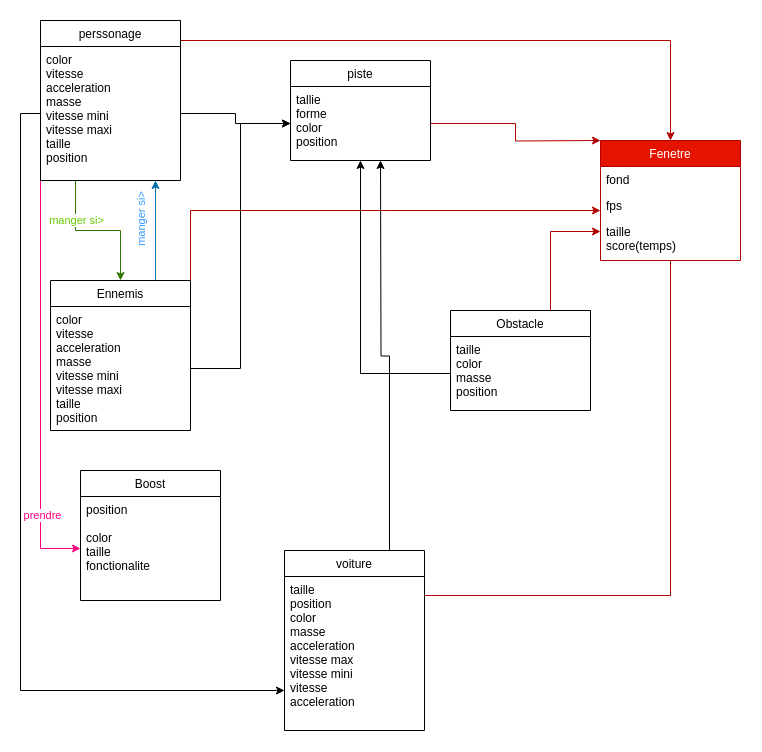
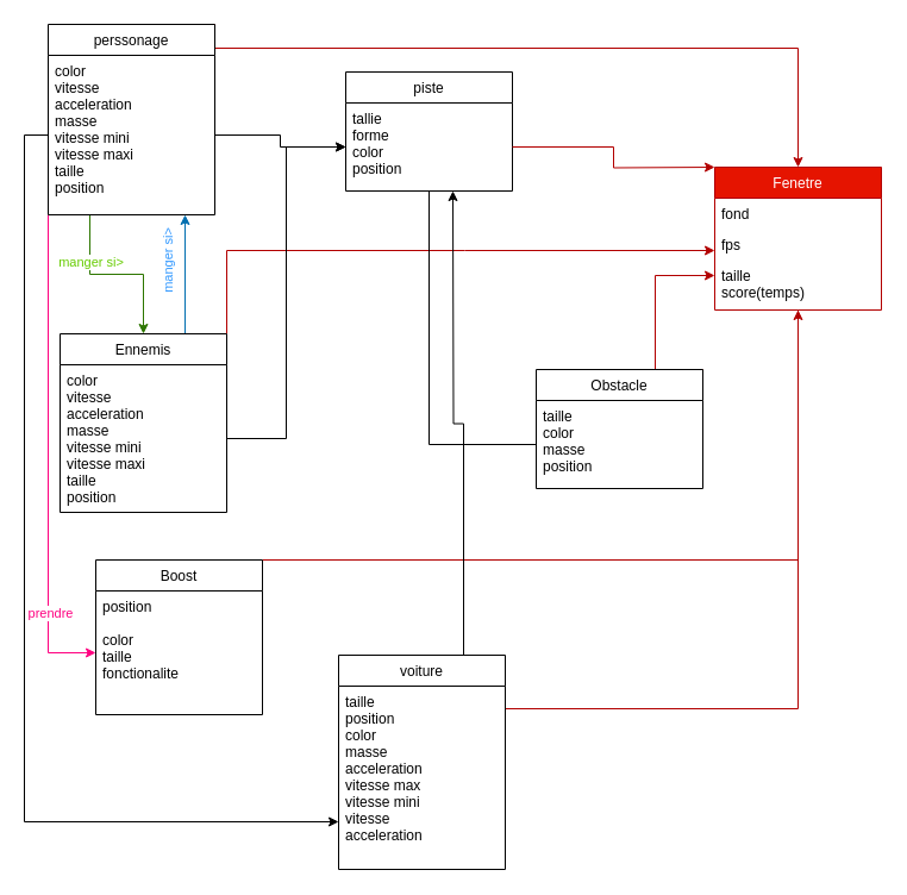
  <mxCell id="0" />
  <mxCell id="1" parent="0" />
  <mxCell id="2" style="edgeStyle=orthogonalEdgeStyle;rounded=0;orthogonalLoop=1;jettySize=auto;html=1;exitX=1;exitY=0;exitDx=0;exitDy=0;entryX=0.5;entryY=0;entryDx=0;entryDy=0;fillColor=#e51400;strokeColor=#B20000;" parent="1" source="7" target="9" edge="1"><mxGeometry relative="1" as="geometry"><Array as="points"><mxPoint x="180" y="40" /><mxPoint x="670" y="40" /></Array></mxGeometry></mxCell>
  <mxCell id="3" style="edgeStyle=orthogonalEdgeStyle;rounded=0;orthogonalLoop=1;jettySize=auto;html=1;exitX=0.25;exitY=1;exitDx=0;exitDy=0;fillColor=#60a917;strokeColor=#2D7600;" parent="1" source="7" target="16" edge="1"><mxGeometry relative="1" as="geometry" /></mxCell>
  <mxCell id="4" value="manger si&amp;gt;" style="edgeLabel;html=1;align=center;verticalAlign=middle;resizable=0;points=[];fontColor=#66CC00;" parent="3" vertex="1" connectable="0"><mxGeometry x="-0.462" relative="1" as="geometry"><mxPoint as="offset" /></mxGeometry></mxCell>
  <mxCell id="5" style="edgeStyle=orthogonalEdgeStyle;rounded=0;orthogonalLoop=1;jettySize=auto;html=1;exitX=0;exitY=1;exitDx=0;exitDy=0;fontColor=#66CC00;strokeColor=#FF0080;" parent="1" source="7" target="20" edge="1"><mxGeometry relative="1" as="geometry" /></mxCell>
  <mxCell id="6" value="prendre" style="edgeLabel;html=1;align=center;verticalAlign=middle;resizable=0;points=[];fontColor=#FF0080;" parent="5" vertex="1" connectable="0"><mxGeometry x="0.639" y="1" relative="1" as="geometry"><mxPoint as="offset" /></mxGeometry></mxCell>
  <mxCell id="7" value="perssonage" style="swimlane;fontStyle=0;childLayout=stackLayout;horizontal=1;startSize=26;fillColor=none;horizontalStack=0;resizeParent=1;resizeParentMax=0;resizeLast=0;collapsible=1;marginBottom=0;" parent="1" vertex="1"><mxGeometry x="40" y="20" width="140" height="160" as="geometry" /></mxCell>
  <mxCell id="8" value="color&#10;vitesse&#10;acceleration&#10;masse&#10;vitesse mini&#10;vitesse maxi&#10;taille&#10;position&#10;&#10;&#10;&#10;&#10;&#10;&#10;&#10;&#10;&#10;" style="text;strokeColor=none;fillColor=none;align=left;verticalAlign=top;spacingLeft=4;spacingRight=4;overflow=hidden;rotatable=0;points=[[0,0.5],[1,0.5]];portConstraint=eastwest;" parent="7" vertex="1"><mxGeometry y="26" width="140" height="134" as="geometry" /></mxCell>
  <mxCell id="9" value="Fenetre" style="swimlane;fontStyle=0;childLayout=stackLayout;horizontal=1;startSize=26;fillColor=#e51400;horizontalStack=0;resizeParent=1;resizeParentMax=0;resizeLast=0;collapsible=1;marginBottom=0;fontColor=#ffffff;strokeColor=#B20000;" parent="1" vertex="1"><mxGeometry x="600" y="140" width="140" height="120" as="geometry" /></mxCell>
  <mxCell id="10" value="fond" style="text;strokeColor=none;fillColor=none;align=left;verticalAlign=top;spacingLeft=4;spacingRight=4;overflow=hidden;rotatable=0;points=[[0,0.5],[1,0.5]];portConstraint=eastwest;" parent="9" vertex="1"><mxGeometry y="26" width="140" height="26" as="geometry" /></mxCell>
  <mxCell id="11" value="fps" style="text;strokeColor=none;fillColor=none;align=left;verticalAlign=top;spacingLeft=4;spacingRight=4;overflow=hidden;rotatable=0;points=[[0,0.5],[1,0.5]];portConstraint=eastwest;" parent="9" vertex="1"><mxGeometry y="52" width="140" height="26" as="geometry" /></mxCell>
  <mxCell id="12" value="taille&#10;score(temps)&#10;" style="text;strokeColor=none;fillColor=none;align=left;verticalAlign=top;spacingLeft=4;spacingRight=4;overflow=hidden;rotatable=0;points=[[0,0.5],[1,0.5]];portConstraint=eastwest;" parent="9" vertex="1"><mxGeometry y="78" width="140" height="42" as="geometry" /></mxCell>
  <mxCell id="13" style="edgeStyle=orthogonalEdgeStyle;rounded=0;orthogonalLoop=1;jettySize=auto;html=1;exitX=1;exitY=0;exitDx=0;exitDy=0;fillColor=#e51400;strokeColor=#B20000;" parent="1" source="16" target="11" edge="1"><mxGeometry relative="1" as="geometry"><Array as="points"><mxPoint x="390" y="210" /><mxPoint x="390" y="210" /></Array></mxGeometry></mxCell>
  <mxCell id="14" style="edgeStyle=orthogonalEdgeStyle;rounded=0;orthogonalLoop=1;jettySize=auto;html=1;exitX=0.75;exitY=0;exitDx=0;exitDy=0;fillColor=#1ba1e2;strokeColor=#006EAF;" parent="1" source="16" edge="1"><mxGeometry relative="1" as="geometry"><mxPoint x="155" y="180" as="targetPoint" /><Array as="points"><mxPoint x="155" y="180" /></Array></mxGeometry></mxCell>
  <mxCell id="15" value="manger si&amp;gt;" style="edgeLabel;html=1;align=center;verticalAlign=middle;resizable=0;points=[];rotation=-90;fontColor=#3399FF;" parent="14" vertex="1" connectable="0"><mxGeometry x="0.2" y="-1" relative="1" as="geometry"><mxPoint x="-16" as="offset" /></mxGeometry></mxCell>
  <mxCell id="16" value="Ennemis" style="swimlane;fontStyle=0;childLayout=stackLayout;horizontal=1;startSize=26;fillColor=none;horizontalStack=0;resizeParent=1;resizeParentMax=0;resizeLast=0;collapsible=1;marginBottom=0;" parent="1" vertex="1"><mxGeometry x="50" y="280" width="140" height="150" as="geometry" /></mxCell>
  <mxCell id="17" value="color&#10;vitesse&#10;acceleration&#10;masse&#10;vitesse mini&#10;vitesse maxi&#10;taille&#10;position&#10;&#10;&#10;&#10;" style="text;strokeColor=none;fillColor=none;align=left;verticalAlign=top;spacingLeft=4;spacingRight=4;overflow=hidden;rotatable=0;points=[[0,0.5],[1,0.5]];portConstraint=eastwest;" parent="16" vertex="1"><mxGeometry y="26" width="140" height="124" as="geometry" /></mxCell>
+ <mxCell id="18" style="edgeStyle=orthogonalEdgeStyle;rounded=0;orthogonalLoop=1;jettySize=auto;html=1;exitX=1;exitY=0;exitDx=0;exitDy=0;entryX=0.5;entryY=1;entryDx=0;entryDy=0;fillColor=#e51400;strokeColor=#B20000;" parent="1" source="19" target="9" edge="1"><mxGeometry relative="1" as="geometry"><mxPoint x="690" y="260" as="targetPoint" /><Array as="points"><mxPoint x="670" y="470" /></Array></mxGeometry></mxCell>
  <mxCell id="19" value="Boost" style="swimlane;fontStyle=0;childLayout=stackLayout;horizontal=1;startSize=26;fillColor=none;horizontalStack=0;resizeParent=1;resizeParentMax=0;resizeLast=0;collapsible=1;marginBottom=0;" parent="1" vertex="1"><mxGeometry x="80" y="470" width="140" height="130" as="geometry" /></mxCell>
  <mxCell id="20" value="position &#10;&#10;color&#10;taille&#10;fonctionalite&#10;" style="text;strokeColor=none;fillColor=none;align=left;verticalAlign=top;spacingLeft=4;spacingRight=4;overflow=hidden;rotatable=0;points=[[0,0.5],[1,0.5]];portConstraint=eastwest;" parent="19" vertex="1"><mxGeometry y="26" width="140" height="104" as="geometry" /></mxCell>
  <mxCell id="21" value="piste" style="swimlane;fontStyle=0;childLayout=stackLayout;horizontal=1;startSize=26;fillColor=none;horizontalStack=0;resizeParent=1;resizeParentMax=0;resizeLast=0;collapsible=1;marginBottom=0;" parent="1" vertex="1"><mxGeometry x="290" y="60" width="140" height="100" as="geometry" /></mxCell>
  <mxCell id="22" value="tallie&#10;forme&#10;color&#10;position" style="text;strokeColor=none;fillColor=none;align=left;verticalAlign=top;spacingLeft=4;spacingRight=4;overflow=hidden;rotatable=0;points=[[0,0.5],[1,0.5]];portConstraint=eastwest;" parent="21" vertex="1"><mxGeometry y="26" width="140" height="74" as="geometry" /></mxCell>
  <mxCell id="23" style="edgeStyle=orthogonalEdgeStyle;rounded=0;orthogonalLoop=1;jettySize=auto;html=1;exitX=1;exitY=0;exitDx=0;exitDy=0;fillColor=#e51400;strokeColor=#B20000;" parent="1" source="24" target="12" edge="1"><mxGeometry relative="1" as="geometry"><Array as="points"><mxPoint x="550" y="310" /><mxPoint x="550" y="231" /></Array></mxGeometry></mxCell>
  <mxCell id="24" value="Obstacle" style="swimlane;fontStyle=0;childLayout=stackLayout;horizontal=1;startSize=26;fillColor=none;horizontalStack=0;resizeParent=1;resizeParentMax=0;resizeLast=0;collapsible=1;marginBottom=0;" parent="1" vertex="1"><mxGeometry x="450" y="310" width="140" height="100" as="geometry" /></mxCell>
  <mxCell id="25" value="taille&#10;color&#10;masse&#10;position&#10;" style="text;strokeColor=none;fillColor=none;align=left;verticalAlign=top;spacingLeft=4;spacingRight=4;overflow=hidden;rotatable=0;points=[[0,0.5],[1,0.5]];portConstraint=eastwest;" parent="24" vertex="1"><mxGeometry y="26" width="140" height="74" as="geometry" /></mxCell>
  <mxCell id="26" style="edgeStyle=orthogonalEdgeStyle;rounded=0;orthogonalLoop=1;jettySize=auto;html=1;exitX=1;exitY=0.25;exitDx=0;exitDy=0;entryX=0.5;entryY=1;entryDx=0;entryDy=0;entryPerimeter=0;fillColor=#e51400;strokeColor=#B20000;endArrow=none;" parent="1" source="28" target="12" edge="1"><mxGeometry relative="1" as="geometry" /></mxCell>
  <mxCell id="27" style="edgeStyle=orthogonalEdgeStyle;rounded=0;orthogonalLoop=1;jettySize=auto;html=1;exitX=0.75;exitY=0;exitDx=0;exitDy=0;fontColor=#FF0080;strokeColor=#000000;" edge="1" parent="1" source="28"><mxGeometry relative="1" as="geometry"><mxPoint x="380" y="160" as="targetPoint" /></mxGeometry></mxCell>
  <mxCell id="28" value="voiture" style="swimlane;fontStyle=0;childLayout=stackLayout;horizontal=1;startSize=26;fillColor=none;horizontalStack=0;resizeParent=1;resizeParentMax=0;resizeLast=0;collapsible=1;marginBottom=0;" parent="1" vertex="1"><mxGeometry x="284" y="550" width="140" height="180" as="geometry" /></mxCell>
  <mxCell id="29" value="taille &#10;position&#10;color&#10;masse&#10;acceleration&#10;vitesse max&#10;vitesse mini&#10;vitesse&#10;acceleration&#10;" style="text;strokeColor=none;fillColor=none;align=left;verticalAlign=top;spacingLeft=4;spacingRight=4;overflow=hidden;rotatable=0;points=[[0,0.5],[1,0.5]];portConstraint=eastwest;" parent="28" vertex="1"><mxGeometry y="26" width="140" height="154" as="geometry" /></mxCell>
  <mxCell id="30" style="edgeStyle=orthogonalEdgeStyle;rounded=0;orthogonalLoop=1;jettySize=auto;html=1;exitX=1;exitY=0.5;exitDx=0;exitDy=0;entryX=0;entryY=0.5;entryDx=0;entryDy=0;" parent="1" source="8" target="22" edge="1"><mxGeometry relative="1" as="geometry" /></mxCell>
  <mxCell id="31" style="edgeStyle=orthogonalEdgeStyle;rounded=0;orthogonalLoop=1;jettySize=auto;html=1;exitX=1;exitY=0.5;exitDx=0;exitDy=0;entryX=0;entryY=0.5;entryDx=0;entryDy=0;" parent="1" source="17" target="22" edge="1"><mxGeometry relative="1" as="geometry" /></mxCell>
- <mxCell id="32" style="edgeStyle=orthogonalEdgeStyle;rounded=0;orthogonalLoop=1;jettySize=auto;html=1;exitX=0;exitY=0.5;exitDx=0;exitDy=0;entryX=0.5;entryY=1;entryDx=0;entryDy=0;" parent="1" source="25" target="21" edge="1"><mxGeometry relative="1" as="geometry"><mxPoint x="369" y="240" as="targetPoint" /><Array as="points"><mxPoint x="360" y="373" /></Array></mxGeometry></mxCell>
+ <mxCell id="32" style="edgeStyle=orthogonalEdgeStyle;rounded=0;orthogonalLoop=1;jettySize=auto;html=1;exitX=0;exitY=0.5;exitDx=0;exitDy=0;entryX=0.5;entryY=1;entryDx=0;entryDy=0;endArrow=none;" parent="1" source="25" target="21" edge="1"><mxGeometry relative="1" as="geometry"><mxPoint x="369" y="240" as="targetPoint" /><Array as="points"><mxPoint x="360" y="373" /></Array></mxGeometry></mxCell>
  <mxCell id="33" style="edgeStyle=orthogonalEdgeStyle;rounded=0;orthogonalLoop=1;jettySize=auto;html=1;exitX=0;exitY=0.5;exitDx=0;exitDy=0;" parent="1" source="8" target="29" edge="1"><mxGeometry relative="1" as="geometry"><Array as="points"><mxPoint x="20" y="113" /><mxPoint x="20" y="690" /><mxPoint x="340" y="690" /><mxPoint x="340" y="653" /></Array></mxGeometry></mxCell>
  <mxCell id="34" style="edgeStyle=orthogonalEdgeStyle;rounded=0;orthogonalLoop=1;jettySize=auto;html=1;exitX=1;exitY=0.5;exitDx=0;exitDy=0;fillColor=#e51400;strokeColor=#B20000;" parent="1" source="22" edge="1"><mxGeometry relative="1" as="geometry"><mxPoint x="600" y="140" as="targetPoint" /></mxGeometry></mxCell>
